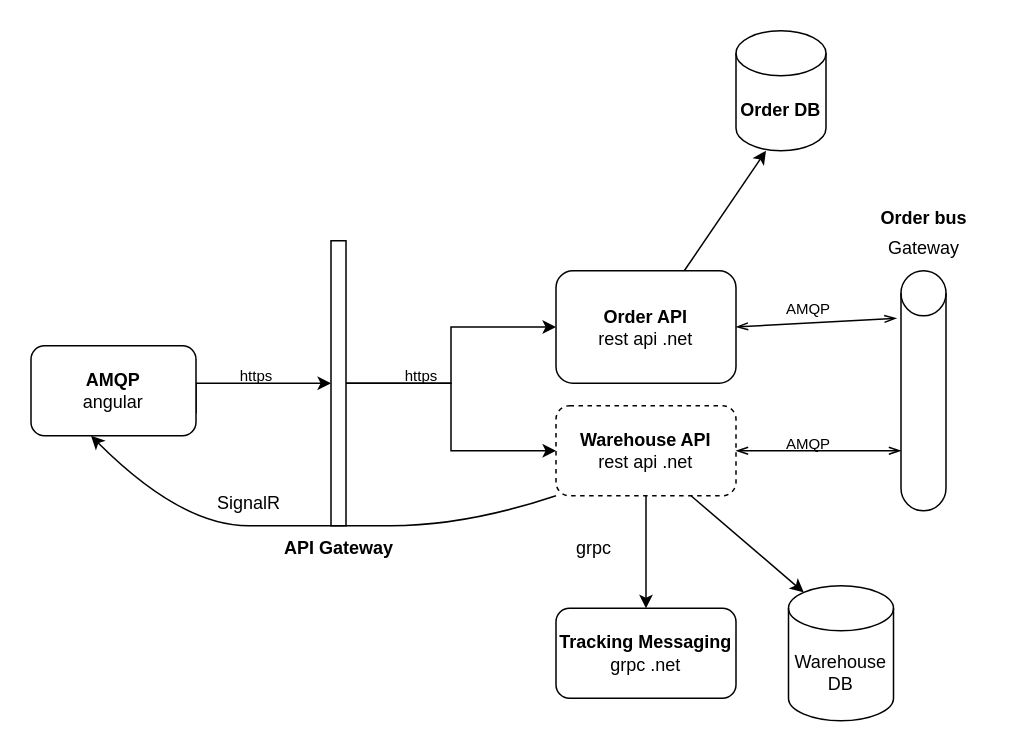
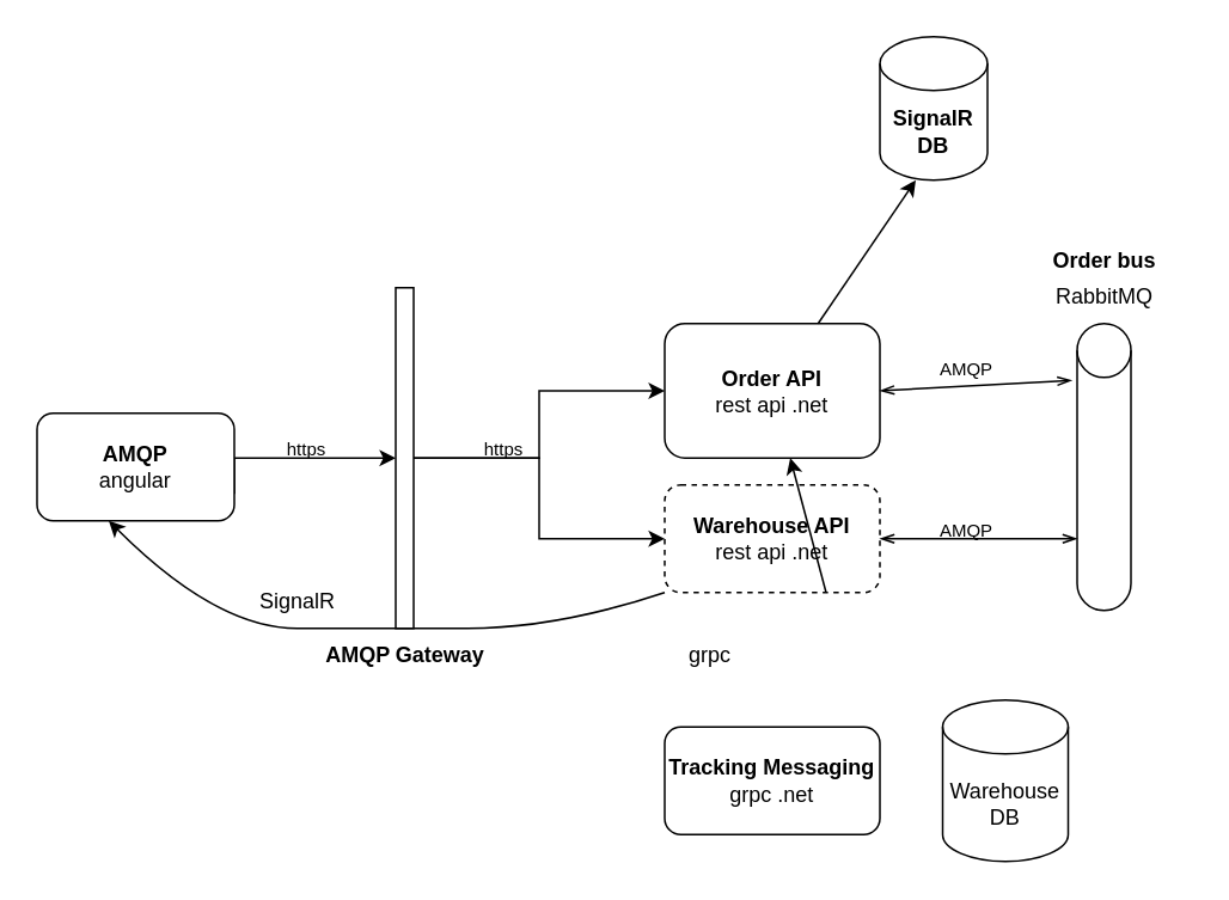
  <mxCell id="0" />
  <mxCell id="1" parent="0" />
  <mxCell id="2" style="edgeStyle=orthogonalEdgeStyle;rounded=0;orthogonalLoop=1;jettySize=auto;html=1;exitX=1;exitY=0.75;exitDx=0;exitDy=0;entryX=0;entryY=0.5;entryDx=0;entryDy=0;startArrow=none;startFill=0;" edge="1" parent="1" source="3" target="16"><mxGeometry relative="1" as="geometry"><Array as="points"><mxPoint x="130" y="255" /></Array></mxGeometry></mxCell>
  <mxCell id="3" value="&lt;b&gt;AMQP&lt;/b&gt;&lt;br&gt;angular" style="rounded=1;whiteSpace=wrap;html=1;" vertex="1" parent="1"><mxGeometry x="20" y="230" width="110" height="60" as="geometry" /></mxCell>
  <mxCell id="4" value="&lt;b&gt;Order API&lt;br&gt;&lt;/b&gt;rest api .net" style="rounded=1;whiteSpace=wrap;html=1;" vertex="1" parent="1"><mxGeometry x="370" y="180" width="120" height="75" as="geometry" /></mxCell>
- <mxCell id="5" style="edgeStyle=orthogonalEdgeStyle;rounded=0;orthogonalLoop=1;jettySize=auto;html=1;exitX=0.5;exitY=1;exitDx=0;exitDy=0;entryX=0.5;entryY=0;entryDx=0;entryDy=0;" edge="1" parent="1" source="6" target="7"><mxGeometry relative="1" as="geometry" /></mxCell>
  <mxCell id="6" value="&lt;b&gt;Warehouse API&lt;br&gt;&lt;/b&gt;rest api .net" style="rounded=1;whiteSpace=wrap;html=1;dashed=1;" vertex="1" parent="1"><mxGeometry x="370" y="270" width="120" height="60" as="geometry" /></mxCell>
  <mxCell id="7" value="&lt;b&gt;Tracking Messaging&lt;br&gt;&lt;/b&gt;grpc .net" style="rounded=1;whiteSpace=wrap;html=1;" vertex="1" parent="1"><mxGeometry x="370" y="405" width="120" height="60" as="geometry" /></mxCell>
- <mxCell id="8" value="&lt;b&gt;Order DB&lt;/b&gt;" style="shape=cylinder3;whiteSpace=wrap;html=1;boundedLbl=1;backgroundOutline=1;size=15;" vertex="1" parent="1"><mxGeometry x="490" y="20" width="60" height="80" as="geometry" /></mxCell>
+ <mxCell id="8" value="&lt;b&gt;SignalR DB&lt;/b&gt;" style="shape=cylinder3;whiteSpace=wrap;html=1;boundedLbl=1;backgroundOutline=1;size=15;" vertex="1" parent="1"><mxGeometry x="490" y="20" width="60" height="80" as="geometry" /></mxCell>
  <mxCell id="9" value="Warehouse&lt;br&gt;DB" style="shape=cylinder3;whiteSpace=wrap;html=1;boundedLbl=1;backgroundOutline=1;size=15;" vertex="1" parent="1"><mxGeometry x="525" y="390" width="70" height="90" as="geometry" /></mxCell>
  <mxCell id="10" value="" style="shape=cylinder3;whiteSpace=wrap;html=1;boundedLbl=1;backgroundOutline=1;size=15;" vertex="1" parent="1"><mxGeometry x="600" y="180" width="30" height="160" as="geometry" /></mxCell>
  <mxCell id="11" value="&lt;b&gt;Order bus&lt;/b&gt;" style="text;html=1;strokeColor=none;fillColor=none;align=center;verticalAlign=middle;whiteSpace=wrap;rounded=0;direction=west;flipV=0;flipH=0;" vertex="1" parent="1"><mxGeometry x="567.5" y="130" width="95" height="30" as="geometry" /></mxCell>
- <mxCell id="12" value="Gateway" style="text;html=1;align=center;verticalAlign=middle;resizable=0;points=[];autosize=1;strokeColor=none;fillColor=none;" vertex="1" parent="1"><mxGeometry x="575" y="150" width="80" height="30" as="geometry" /></mxCell>
+ <mxCell id="12" value="RabbitMQ" style="text;html=1;align=center;verticalAlign=middle;resizable=0;points=[];autosize=1;strokeColor=none;fillColor=none;" vertex="1" parent="1"><mxGeometry x="575" y="150" width="80" height="30" as="geometry" /></mxCell>
  <mxCell id="13" value="" style="endArrow=classic;startArrow=none;html=1;rounded=0;startFill=0;" edge="1" parent="1" source="4"><mxGeometry width="50" height="50" relative="1" as="geometry"><mxPoint x="460" y="150" as="sourcePoint" /><mxPoint x="510" y="100" as="targetPoint" /></mxGeometry></mxCell>
  <mxCell id="14" style="edgeStyle=orthogonalEdgeStyle;rounded=0;orthogonalLoop=1;jettySize=auto;html=1;exitX=1;exitY=0.5;exitDx=0;exitDy=0;entryX=0;entryY=0.5;entryDx=0;entryDy=0;startArrow=none;startFill=0;" edge="1" parent="1" source="16" target="4"><mxGeometry relative="1" as="geometry" /></mxCell>
  <mxCell id="15" style="edgeStyle=orthogonalEdgeStyle;rounded=0;orthogonalLoop=1;jettySize=auto;html=1;exitX=1;exitY=0.5;exitDx=0;exitDy=0;entryX=0;entryY=0.5;entryDx=0;entryDy=0;startArrow=none;startFill=0;" edge="1" parent="1" source="16" target="6"><mxGeometry relative="1" as="geometry" /></mxCell>
  <mxCell id="16" value="" style="rounded=0;whiteSpace=wrap;html=1;" vertex="1" parent="1"><mxGeometry x="220" y="160" width="10" height="190" as="geometry" /></mxCell>
- <mxCell id="17" value="&lt;b&gt;API Gateway&lt;/b&gt;" style="text;html=1;align=center;verticalAlign=middle;resizable=0;points=[];autosize=1;strokeColor=none;fillColor=none;" vertex="1" parent="1"><mxGeometry x="175" y="350" width="100" height="30" as="geometry" /></mxCell>
+ <mxCell id="17" value="&lt;b&gt;AMQP Gateway&lt;/b&gt;" style="text;html=1;align=center;verticalAlign=middle;resizable=0;points=[];autosize=1;strokeColor=none;fillColor=none;" vertex="1" parent="1"><mxGeometry x="175" y="350" width="100" height="30" as="geometry" /></mxCell>
  <mxCell id="18" value="" style="endArrow=openThin;startArrow=openThin;html=1;rounded=0;exitX=1;exitY=0.5;exitDx=0;exitDy=0;startFill=0;entryX=-0.1;entryY=0.198;entryDx=0;entryDy=0;entryPerimeter=0;endFill=0;" edge="1" parent="1" source="4" target="10"><mxGeometry width="50" height="50" relative="1" as="geometry"><mxPoint x="541.818" y="300" as="sourcePoint" /><mxPoint x="600" y="220" as="targetPoint" /></mxGeometry></mxCell>
  <mxCell id="19" value="" style="endArrow=openThin;startArrow=openThin;html=1;rounded=0;exitX=1;exitY=0.5;exitDx=0;exitDy=0;entryX=0;entryY=0.75;entryDx=0;entryDy=0;entryPerimeter=0;startFill=0;endFill=0;" edge="1" parent="1" source="6" target="10"><mxGeometry width="50" height="50" relative="1" as="geometry"><mxPoint x="500" y="220" as="sourcePoint" /><mxPoint x="610" y="230" as="targetPoint" /></mxGeometry></mxCell>
- <mxCell id="20" value="" style="endArrow=classic;html=1;rounded=0;exitX=0.75;exitY=1;exitDx=0;exitDy=0;entryX=0.145;entryY=0;entryDx=0;entryDy=4.35;entryPerimeter=0;" edge="1" parent="1" source="6" target="9"><mxGeometry width="50" height="50" relative="1" as="geometry"><mxPoint x="320" y="300" as="sourcePoint" /><mxPoint x="370" y="250" as="targetPoint" /></mxGeometry></mxCell>
+ <mxCell id="20" value="" style="endArrow=classic;html=1;rounded=0;exitX=0.75;exitY=1;exitDx=0;exitDy=0;" edge="1" parent="1" source="6" target="4"><mxGeometry width="50" height="50" relative="1" as="geometry"><mxPoint x="320" y="300" as="sourcePoint" /><mxPoint x="370" y="250" as="targetPoint" /></mxGeometry></mxCell>
  <mxCell id="21" value="https" style="text;html=1;align=center;verticalAlign=middle;resizable=0;points=[];autosize=1;strokeColor=none;fillColor=none;fontSize=10;" vertex="1" parent="1"><mxGeometry x="145" y="235" width="50" height="30" as="geometry" /></mxCell>
  <mxCell id="22" value="grpc" style="text;html=1;align=center;verticalAlign=middle;resizable=0;points=[];autosize=1;strokeColor=none;fillColor=none;" vertex="1" parent="1"><mxGeometry x="370" y="350" width="50" height="30" as="geometry" /></mxCell>
  <mxCell id="23" value="AMQP" style="text;html=1;align=center;verticalAlign=middle;resizable=0;points=[];autosize=1;strokeColor=none;fillColor=none;fontSize=10;" vertex="1" parent="1"><mxGeometry x="512.5" y="280" width="50" height="30" as="geometry" /></mxCell>
  <mxCell id="24" value="AMQP" style="text;html=1;align=center;verticalAlign=middle;resizable=0;points=[];autosize=1;strokeColor=none;fillColor=none;fontSize=10;" vertex="1" parent="1"><mxGeometry x="512.5" y="190" width="50" height="30" as="geometry" /></mxCell>
  <mxCell id="25" value="https" style="text;html=1;align=center;verticalAlign=middle;resizable=0;points=[];autosize=1;strokeColor=none;fillColor=none;fontSize=10;" vertex="1" parent="1"><mxGeometry x="255" y="235" width="50" height="30" as="geometry" /></mxCell>
  <mxCell id="26" value="" style="curved=1;endArrow=none;html=1;rounded=0;entryX=0;entryY=1;entryDx=0;entryDy=0;startArrow=classic;startFill=1;endFill=0;" edge="1" parent="1" target="6"><mxGeometry width="50" height="50" relative="1" as="geometry"><mxPoint x="60" y="290" as="sourcePoint" /><mxPoint x="370" y="460" as="targetPoint" /><Array as="points"><mxPoint x="120" y="350" /><mxPoint x="210" y="350" /><mxPoint x="310" y="350" /></Array></mxGeometry></mxCell>
  <mxCell id="27" value="SignalR" style="text;html=1;align=center;verticalAlign=middle;resizable=0;points=[];autosize=1;strokeColor=none;fillColor=none;rotation=0;" vertex="1" parent="1"><mxGeometry x="130" y="320" width="70" height="30" as="geometry" /></mxCell>
